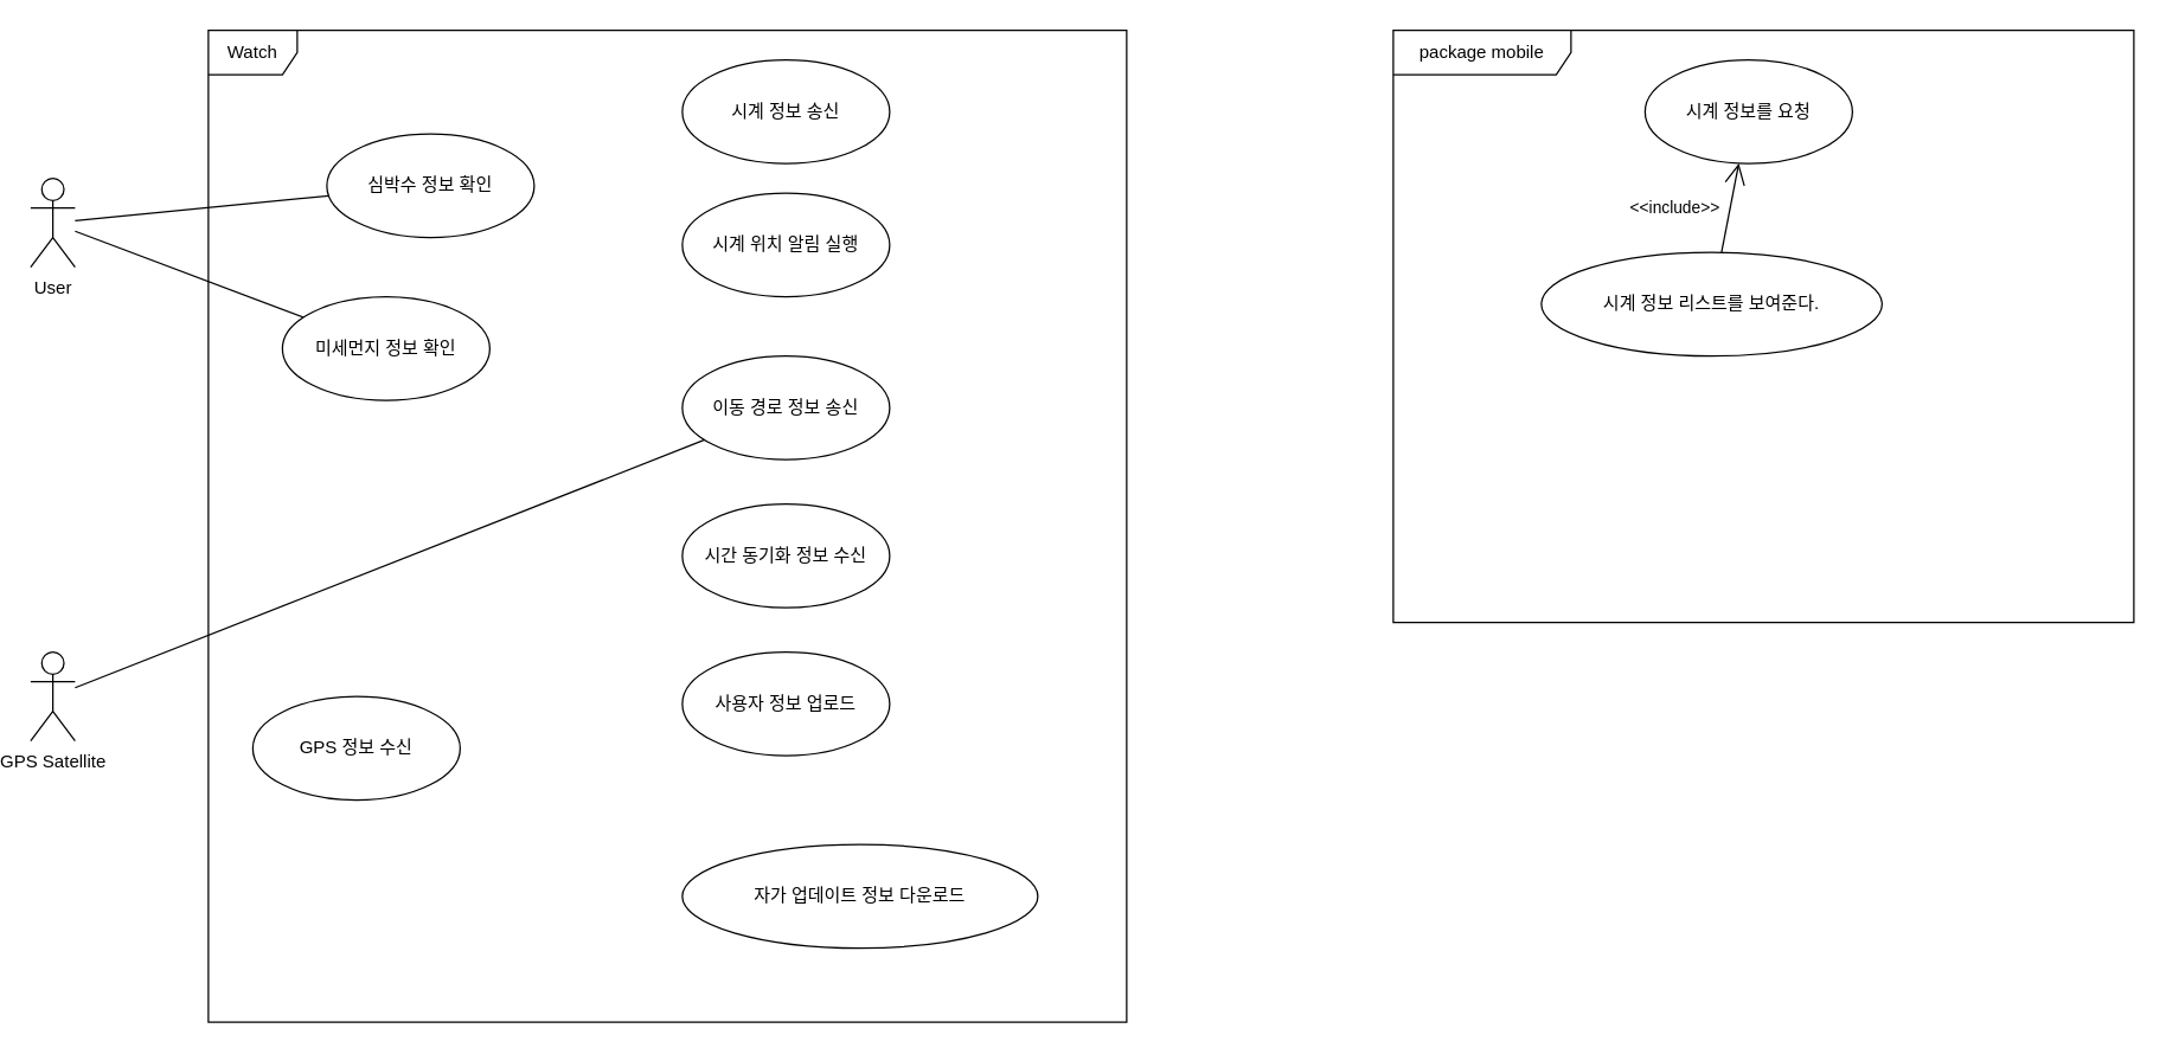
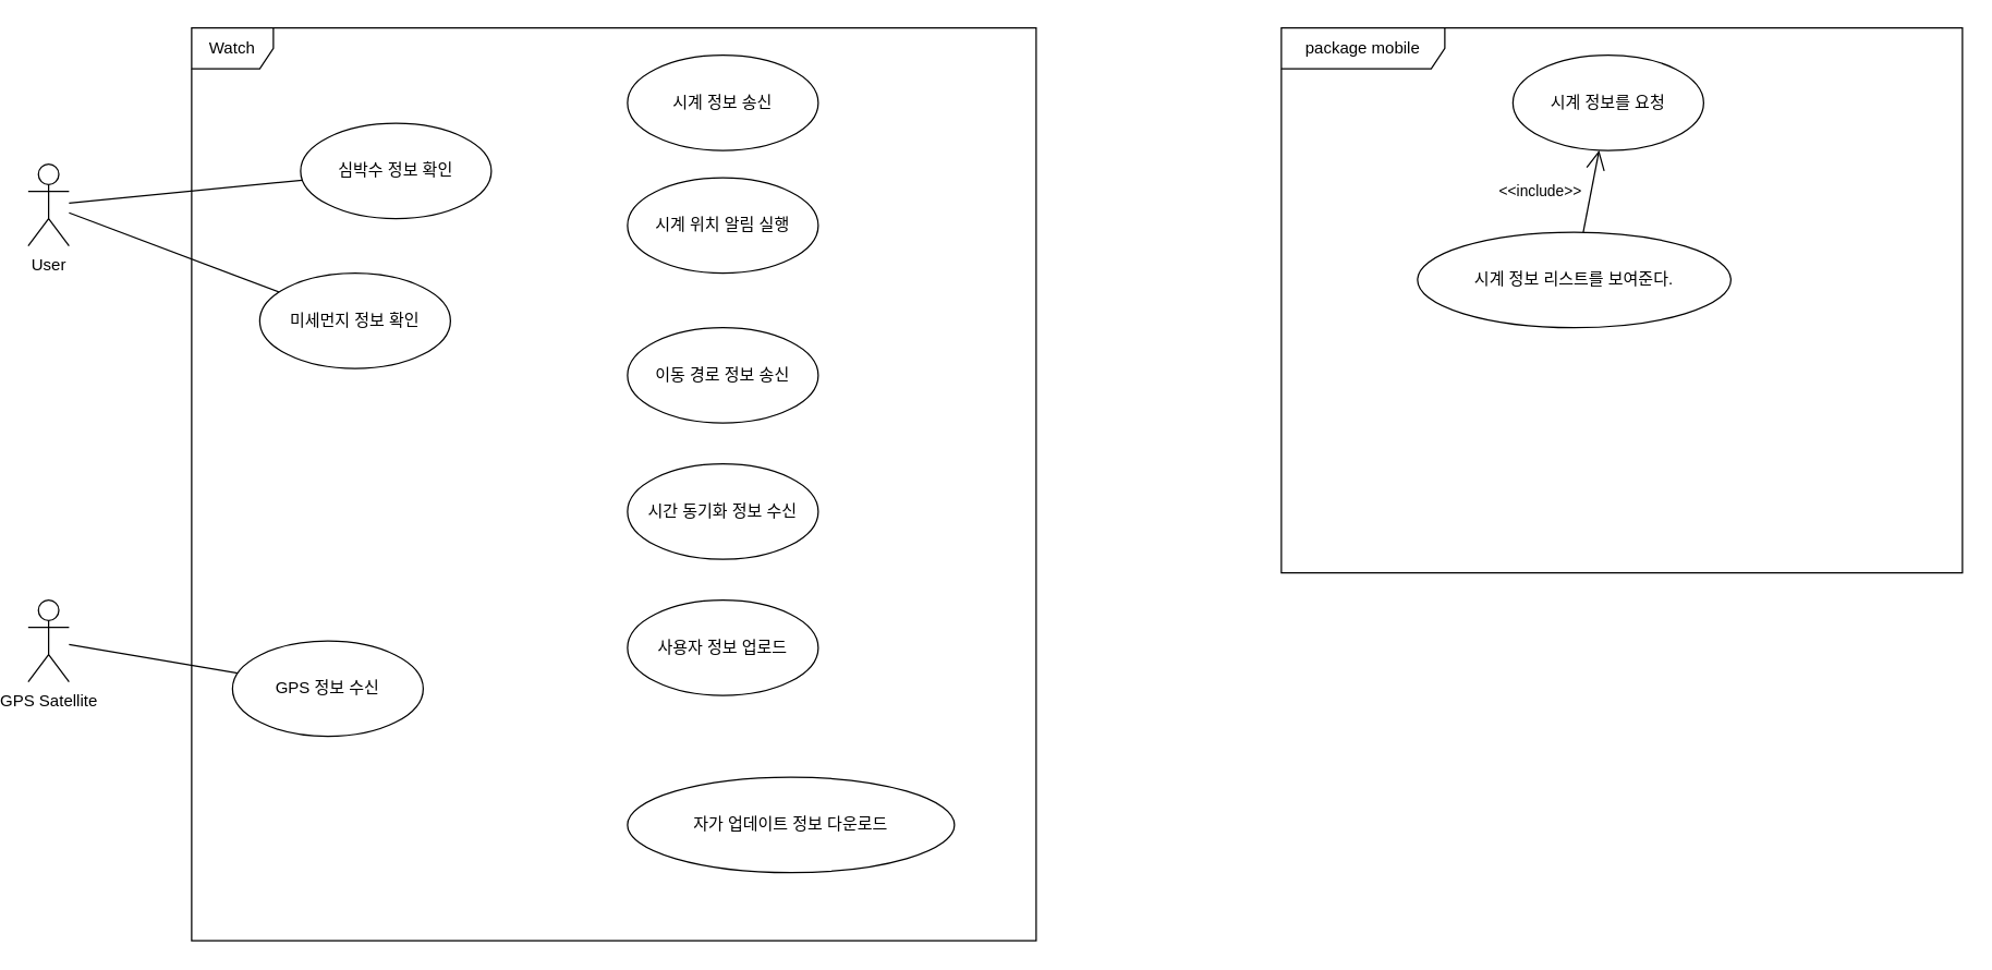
  <mxCell id="0" />
  <mxCell id="1" parent="0" />
  <mxCell id="2" value="Watch" style="shape=umlFrame;whiteSpace=wrap;html=1;pointerEvents=0;" vertex="1" parent="1"><mxGeometry x="140" y="20" width="620" height="670" as="geometry" /></mxCell>
  <mxCell id="3" value="심박수 정보 확인" style="ellipse;whiteSpace=wrap;html=1;" vertex="1" parent="1"><mxGeometry x="220" y="90" width="140" height="70" as="geometry" /></mxCell>
  <mxCell id="4" value="미세먼지 정보 확인" style="ellipse;whiteSpace=wrap;html=1;" vertex="1" parent="1"><mxGeometry x="190" y="200" width="140" height="70" as="geometry" /></mxCell>
  <mxCell id="5" value="User" style="shape=umlActor;verticalLabelPosition=bottom;verticalAlign=top;html=1;" vertex="1" parent="1"><mxGeometry x="20" y="120" width="30" height="60" as="geometry" /></mxCell>
  <mxCell id="6" value="시계 정보 송신" style="ellipse;whiteSpace=wrap;html=1;" vertex="1" parent="1"><mxGeometry x="460" y="40" width="140" height="70" as="geometry" /></mxCell>
  <mxCell id="7" value="시계 위치 알림 실행" style="ellipse;whiteSpace=wrap;html=1;" vertex="1" parent="1"><mxGeometry x="460" y="130" width="140" height="70" as="geometry" /></mxCell>
  <mxCell id="8" value="이동 경로 정보 송신" style="ellipse;whiteSpace=wrap;html=1;" vertex="1" parent="1"><mxGeometry x="460" y="240" width="140" height="70" as="geometry" /></mxCell>
  <mxCell id="9" value="시간 동기화 정보 수신" style="ellipse;whiteSpace=wrap;html=1;" vertex="1" parent="1"><mxGeometry x="460" y="340" width="140" height="70" as="geometry" /></mxCell>
  <mxCell id="10" value="사용자 정보 업로드" style="ellipse;whiteSpace=wrap;html=1;" vertex="1" parent="1"><mxGeometry x="460" y="440" width="140" height="70" as="geometry" /></mxCell>
  <mxCell id="11" value="자가 업데이트 정보 다운로드" style="ellipse;whiteSpace=wrap;html=1;" vertex="1" parent="1"><mxGeometry x="460" y="570" width="240" height="70" as="geometry" /></mxCell>
  <mxCell id="12" value="GPS 정보 수신" style="ellipse;whiteSpace=wrap;html=1;" vertex="1" parent="1"><mxGeometry x="170" y="470" width="140" height="70" as="geometry" /></mxCell>
  <mxCell id="13" value="GPS Satellite" style="shape=umlActor;verticalLabelPosition=bottom;verticalAlign=top;html=1;" vertex="1" parent="1"><mxGeometry x="20" y="440" width="30" height="60" as="geometry" /></mxCell>
  <mxCell id="14" value="" style="endArrow=none;html=1;rounded=0;" edge="1" parent="1" source="5" target="4"><mxGeometry width="50" height="50" relative="1" as="geometry"><mxPoint x="35" y="250" as="sourcePoint" /><mxPoint x="320" y="250" as="targetPoint" /></mxGeometry></mxCell>
  <mxCell id="15" value="" style="endArrow=none;html=1;rounded=0;" edge="1" parent="1" source="5" target="3"><mxGeometry width="50" height="50" relative="1" as="geometry"><mxPoint x="53" y="196" as="sourcePoint" /><mxPoint x="206" y="231" as="targetPoint" /></mxGeometry></mxCell>
- <mxCell id="16" value="" style="endArrow=none;html=1;rounded=0;" edge="1" parent="1" source="13" target="8"><mxGeometry width="50" height="50" relative="1" as="geometry"><mxPoint x="270" y="400" as="sourcePoint" /><mxPoint x="320" y="350" as="targetPoint" /></mxGeometry></mxCell>
+ <mxCell id="16" value="" style="endArrow=none;html=1;rounded=0;" edge="1" parent="1" source="13" target="12"><mxGeometry width="50" height="50" relative="1" as="geometry"><mxPoint x="270" y="400" as="sourcePoint" /><mxPoint x="320" y="350" as="targetPoint" /></mxGeometry></mxCell>
  <mxCell id="17" value="package mobile" style="shape=umlFrame;whiteSpace=wrap;html=1;pointerEvents=0;width=120;height=30;" vertex="1" parent="1"><mxGeometry x="940" y="20" width="500" height="400" as="geometry" /></mxCell>
  <mxCell id="18" value="시계 정보를 요청" style="ellipse;whiteSpace=wrap;html=1;" vertex="1" parent="1"><mxGeometry x="1110" y="40" width="140" height="70" as="geometry" /></mxCell>
  <mxCell id="19" value="시계 정보 리스트를 보여준다." style="ellipse;whiteSpace=wrap;html=1;" vertex="1" parent="1"><mxGeometry x="1040" y="170" width="230" height="70" as="geometry" /></mxCell>
  <mxCell id="20" value="&amp;lt;&amp;lt;include&amp;gt;&amp;gt;" style="endArrow=open;endSize=12;dashed=0;html=1;rounded=0;" edge="1" parent="1" source="19" target="18"><mxGeometry x="-0.234" y="37" width="160" relative="1" as="geometry"><mxPoint x="910" y="280" as="sourcePoint" /><mxPoint x="1070" y="280" as="targetPoint" /><mxPoint as="offset" /></mxGeometry></mxCell>
